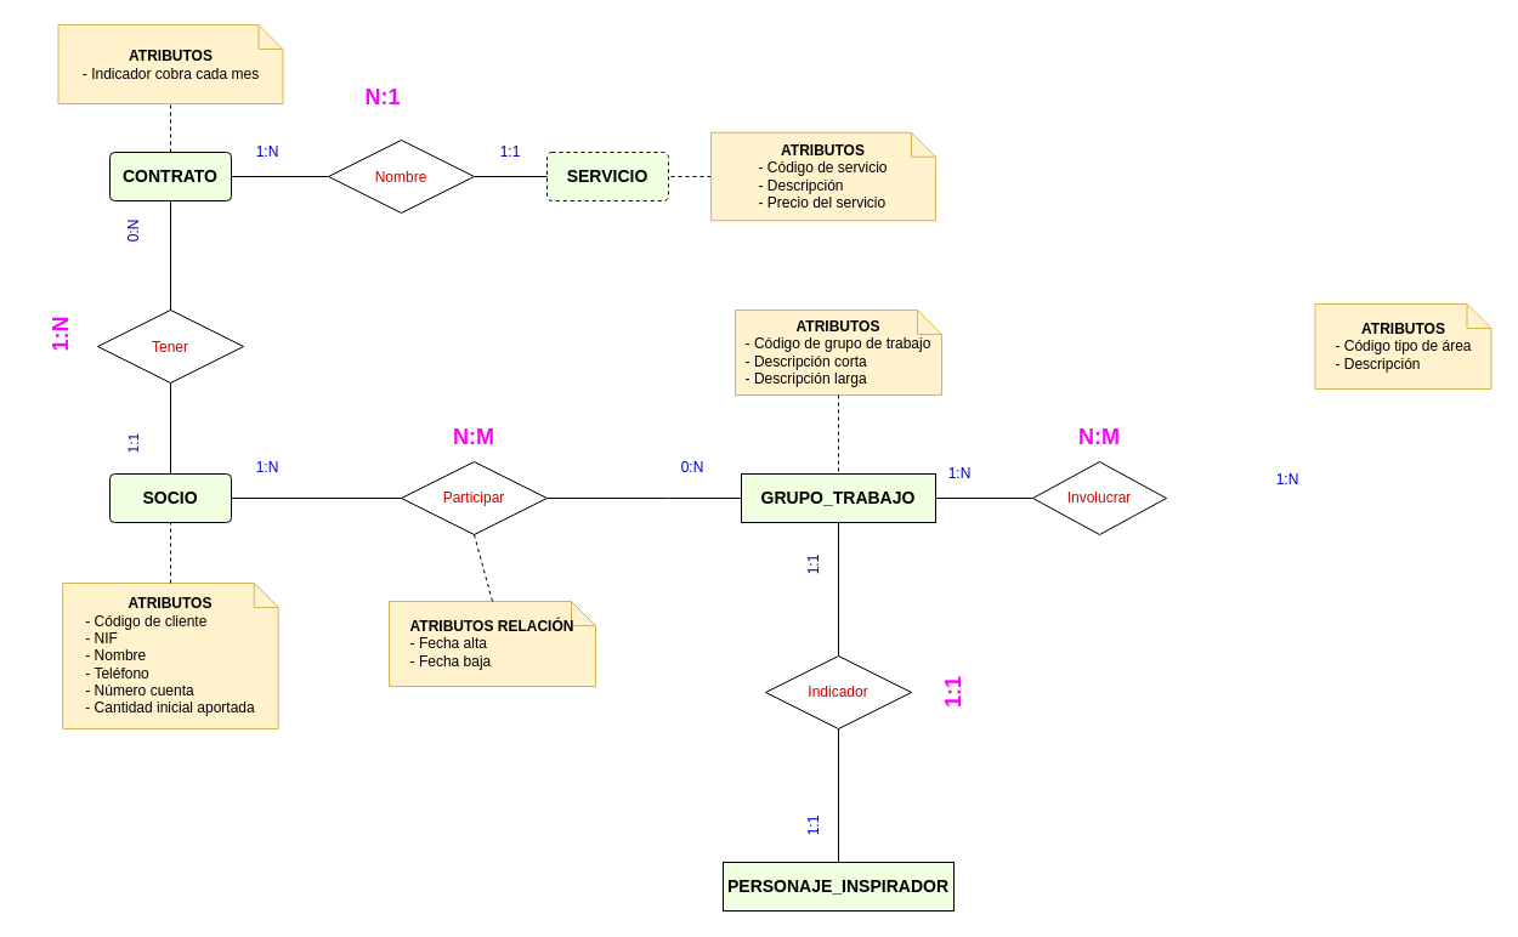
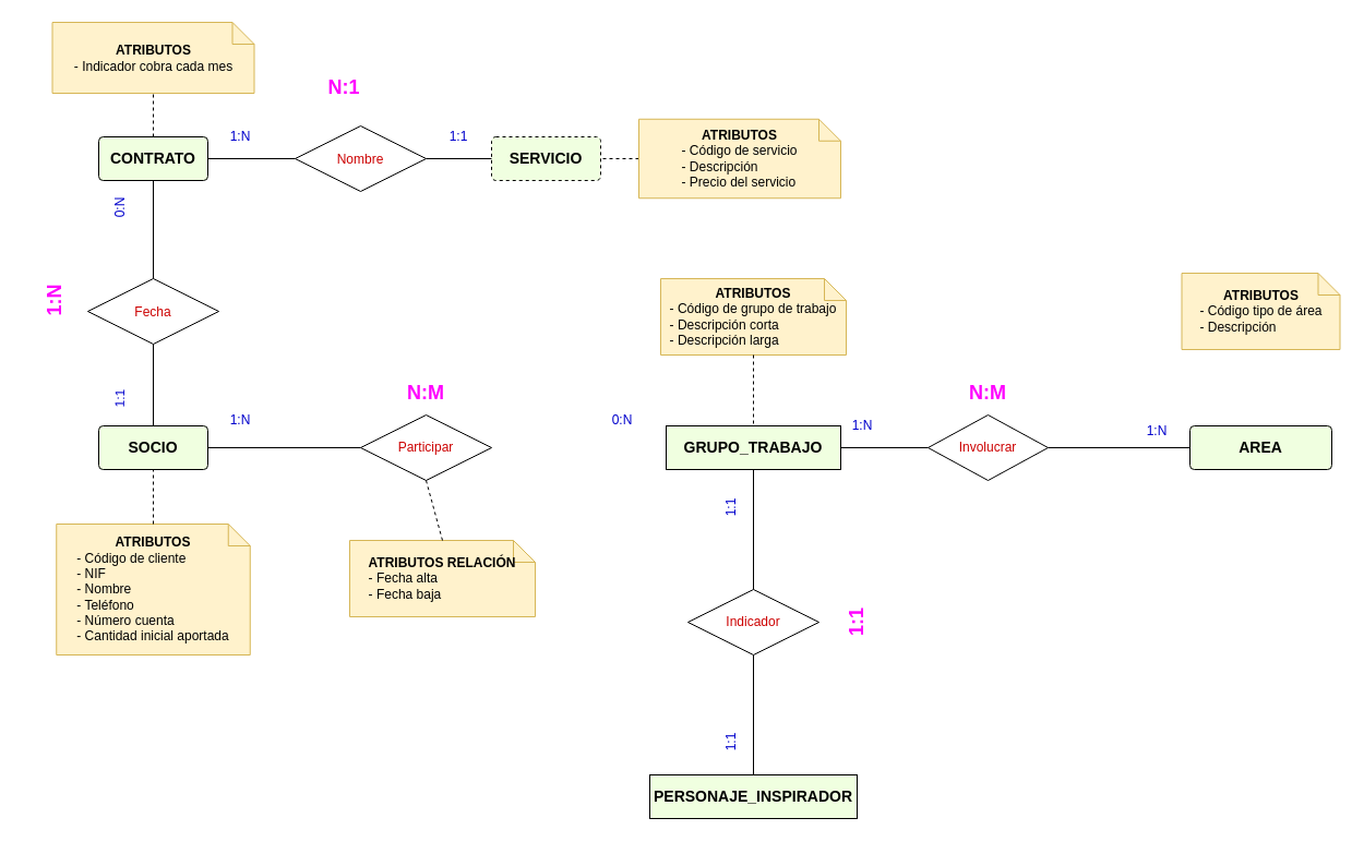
  <mxCell id="0" />
  <mxCell id="1" parent="0" />
  <mxCell id="2" value="&lt;font style=&quot;font-size: 14px&quot;&gt;&lt;b&gt;GRUPO_TRABAJO&lt;/b&gt;&lt;/font&gt;" style="rounded=1;arcSize=0;whiteSpace=wrap;html=1;align=center;fillColor=#F0FFE0;" parent="1" vertex="1"><mxGeometry x="610" y="390" width="160" height="40" as="geometry" /></mxCell>
  <mxCell id="3" value="&lt;font style=&quot;font-size: 14px&quot;&gt;&lt;b&gt;SERVICIO&lt;/b&gt;&lt;/font&gt;" style="rounded=1;arcSize=10;whiteSpace=wrap;html=1;align=center;fillColor=#F0FFE0;dashed=1;" parent="1" vertex="1"><mxGeometry x="450" y="125" width="100" height="40" as="geometry" /></mxCell>
  <mxCell id="4" value="&lt;b&gt;&lt;font style=&quot;font-size: 14px&quot;&gt;SOCIO&lt;/font&gt;&lt;/b&gt;" style="rounded=1;arcSize=10;whiteSpace=wrap;html=1;align=center;fillColor=#F0FFE0;" parent="1" vertex="1"><mxGeometry x="90" y="390" width="100" height="40" as="geometry" /></mxCell>
+ <mxCell id="5" value="&lt;b&gt;&lt;font style=&quot;font-size: 14px&quot;&gt;AREA&lt;/font&gt;&lt;/b&gt;" style="rounded=1;arcSize=10;whiteSpace=wrap;html=1;align=center;fillColor=#F0FFE0;" parent="1" vertex="1"><mxGeometry x="1090" y="390" width="130" height="40" as="geometry" /></mxCell>
  <mxCell id="6" value="&lt;font color=&quot;#cc0000&quot;&gt;Participar&lt;/font&gt;" style="shape=rhombus;perimeter=rhombusPerimeter;whiteSpace=wrap;html=1;align=center;" parent="1" vertex="1"><mxGeometry x="330" y="380" width="120" height="60" as="geometry" /></mxCell>
- <mxCell id="7" value="&lt;font style=&quot;font-size: 12px&quot; color=&quot;#cc0000&quot;&gt;Tener&lt;/font&gt;" style="shape=rhombus;perimeter=rhombusPerimeter;whiteSpace=wrap;html=1;align=center;fontSize=14;" parent="1" vertex="1"><mxGeometry x="80" y="255" width="120" height="60" as="geometry" /></mxCell>
+ <mxCell id="7" value="&lt;font style=&quot;font-size: 12px&quot; color=&quot;#cc0000&quot;&gt;Fecha&lt;/font&gt;" style="shape=rhombus;perimeter=rhombusPerimeter;whiteSpace=wrap;html=1;align=center;fontSize=14;" parent="1" vertex="1"><mxGeometry x="80" y="255" width="120" height="60" as="geometry" /></mxCell>
  <mxCell id="8" value="&lt;font color=&quot;#cc0000&quot;&gt;Involucrar&lt;/font&gt;" style="shape=rhombus;perimeter=rhombusPerimeter;whiteSpace=wrap;html=1;align=center;fontSize=12;" parent="1" vertex="1"><mxGeometry x="850" y="380" width="110" height="60" as="geometry" /></mxCell>
  <mxCell id="9" value="" style="endArrow=none;html=1;rounded=0;fontSize=12;fontColor=#CC0000;exitX=0.5;exitY=0;exitDx=0;exitDy=0;" parent="1" source="4" target="7" edge="1"><mxGeometry width="50" height="50" relative="1" as="geometry"><mxPoint x="850" y="380" as="sourcePoint" /><mxPoint x="900" y="330" as="targetPoint" /><Array as="points" /></mxGeometry></mxCell>
- <mxCell id="10" value="" style="endArrow=none;html=1;rounded=0;fontSize=12;fontColor=#CC0000;entryX=0;entryY=0.5;entryDx=0;entryDy=0;exitX=1;exitY=0.5;exitDx=0;exitDy=0;" parent="1" source="6" target="2" edge="1"><mxGeometry width="50" height="50" relative="1" as="geometry"><mxPoint x="470" y="500" as="sourcePoint" /><mxPoint x="520" y="450" as="targetPoint" /><Array as="points"><mxPoint x="550" y="410" /></Array></mxGeometry></mxCell>
  <mxCell id="11" value="" style="endArrow=none;html=1;rounded=0;fontSize=12;fontColor=#CC0000;exitX=0;exitY=0.5;exitDx=0;exitDy=0;entryX=1;entryY=0.5;entryDx=0;entryDy=0;" parent="1" source="6" target="4" edge="1"><mxGeometry width="50" height="50" relative="1" as="geometry"><mxPoint x="430" y="260" as="sourcePoint" /><mxPoint x="510" y="230" as="targetPoint" /></mxGeometry></mxCell>
  <mxCell id="12" value="" style="endArrow=none;html=1;rounded=0;fontSize=12;fontColor=#CC0000;entryX=0;entryY=0.5;entryDx=0;entryDy=0;exitX=1;exitY=0.5;exitDx=0;exitDy=0;" parent="1" source="39" target="3" edge="1"><mxGeometry width="50" height="50" relative="1" as="geometry"><mxPoint x="310" y="180" as="sourcePoint" /><mxPoint x="920" y="86" as="targetPoint" /></mxGeometry></mxCell>
+ <mxCell id="13" value="" style="endArrow=none;html=1;rounded=0;fontSize=12;fontColor=#CC0000;exitX=1;exitY=0.5;exitDx=0;exitDy=0;entryX=0;entryY=0.5;entryDx=0;entryDy=0;" parent="1" source="8" target="5" edge="1"><mxGeometry width="50" height="50" relative="1" as="geometry"><mxPoint x="1519" y="340" as="sourcePoint" /><mxPoint x="1569" y="290" as="targetPoint" /></mxGeometry></mxCell>
  <mxCell id="14" value="" style="endArrow=none;html=1;rounded=0;fontSize=12;fontColor=#CC0000;entryX=1;entryY=0.5;entryDx=0;entryDy=0;exitX=0;exitY=0.5;exitDx=0;exitDy=0;" parent="1" source="8" target="2" edge="1"><mxGeometry width="50" height="50" relative="1" as="geometry"><mxPoint x="923" y="410" as="sourcePoint" /><mxPoint x="610" y="510" as="targetPoint" /></mxGeometry></mxCell>
  <mxCell id="15" value="&lt;font style=&quot;font-size: 18px&quot; color=&quot;#ff00ff&quot;&gt;&lt;b&gt;N:M&lt;/b&gt;&lt;/font&gt;" style="text;html=1;strokeColor=none;fillColor=none;align=center;verticalAlign=middle;whiteSpace=wrap;rounded=0;fontSize=12;fontColor=#CC0000;" parent="1" vertex="1"><mxGeometry x="360" y="345" width="60" height="30" as="geometry" /></mxCell>
  <mxCell id="16" value="&lt;font color=&quot;#ff00ff&quot; style=&quot;font-size: 18px&quot;&gt;&lt;b&gt;1:N&lt;/b&gt;&lt;/font&gt;" style="text;html=1;strokeColor=none;fillColor=none;align=center;verticalAlign=middle;whiteSpace=wrap;rounded=0;fontSize=12;fontColor=#CC0000;rotation=-90;" parent="1" vertex="1"><mxGeometry x="20" y="260" width="60" height="30" as="geometry" /></mxCell>
  <mxCell id="17" value="&lt;font style=&quot;font-size: 18px&quot; color=&quot;#ff00ff&quot;&gt;&lt;b&gt;N:M&lt;/b&gt;&lt;/font&gt;" style="text;html=1;strokeColor=none;fillColor=none;align=center;verticalAlign=middle;whiteSpace=wrap;rounded=0;fontSize=12;fontColor=#CC0000;" parent="1" vertex="1"><mxGeometry x="875" y="345" width="60" height="30" as="geometry" /></mxCell>
  <mxCell id="18" value="&lt;font color=&quot;#cc0000&quot;&gt;Indicador&lt;/font&gt;" style="shape=rhombus;perimeter=rhombusPerimeter;whiteSpace=wrap;html=1;align=center;" parent="1" vertex="1"><mxGeometry x="630" y="540" width="120" height="60" as="geometry" /></mxCell>
  <mxCell id="19" value="&lt;font style=&quot;font-size: 14px&quot;&gt;&lt;b&gt;PERSONAJE_INSPIRADOR&lt;/b&gt;&lt;/font&gt;" style="rounded=1;arcSize=0;whiteSpace=wrap;html=1;align=center;fillColor=#F0FFE0;" parent="1" vertex="1"><mxGeometry x="595" y="710" width="190" height="40" as="geometry" /></mxCell>
  <mxCell id="20" value="" style="endArrow=none;html=1;rounded=0;entryX=0.5;entryY=1;entryDx=0;entryDy=0;exitX=0.5;exitY=0;exitDx=0;exitDy=0;" parent="1" source="19" target="18" edge="1"><mxGeometry width="50" height="50" relative="1" as="geometry"><mxPoint x="500" y="779" as="sourcePoint" /><mxPoint x="550" y="729" as="targetPoint" /></mxGeometry></mxCell>
  <mxCell id="21" value="" style="endArrow=none;html=1;rounded=0;entryX=0.5;entryY=1;entryDx=0;entryDy=0;exitX=0.5;exitY=0;exitDx=0;exitDy=0;" parent="1" source="18" target="2" edge="1"><mxGeometry width="50" height="50" relative="1" as="geometry"><mxPoint x="530" y="550" as="sourcePoint" /><mxPoint x="580" y="500" as="targetPoint" /></mxGeometry></mxCell>
  <mxCell id="22" value="&lt;font color=&quot;#ff00ff&quot; style=&quot;font-size: 18px&quot;&gt;&lt;b&gt;1:1&lt;/b&gt;&lt;/font&gt;" style="text;html=1;strokeColor=none;fillColor=none;align=center;verticalAlign=middle;whiteSpace=wrap;rounded=0;fontSize=12;fontColor=#CC0000;rotation=-90;" parent="1" vertex="1"><mxGeometry x="755" y="555" width="60" height="30" as="geometry" /></mxCell>
  <mxCell id="23" value="&lt;font color=&quot;#0000cc&quot;&gt;1:N&lt;/font&gt;" style="text;html=1;strokeColor=none;fillColor=none;align=center;verticalAlign=middle;whiteSpace=wrap;rounded=0;fontSize=12;fontColor=#CC0000;" parent="1" vertex="1"><mxGeometry x="190" y="370" width="60" height="30" as="geometry" /></mxCell>
  <mxCell id="24" value="&lt;font color=&quot;#0000cc&quot;&gt;0:N&lt;/font&gt;" style="text;html=1;strokeColor=none;fillColor=none;align=center;verticalAlign=middle;whiteSpace=wrap;rounded=0;fontSize=12;fontColor=#CC0000;" parent="1" vertex="1"><mxGeometry x="540" y="370" width="60" height="30" as="geometry" /></mxCell>
  <mxCell id="25" value="&lt;font color=&quot;#0000cc&quot;&gt;1:1&lt;/font&gt;" style="text;html=1;strokeColor=none;fillColor=none;align=center;verticalAlign=middle;whiteSpace=wrap;rounded=0;fontSize=12;fontColor=#CC0000;rotation=-89;" parent="1" vertex="1"><mxGeometry x="80" y="350" width="60" height="30" as="geometry" /></mxCell>
  <mxCell id="26" value="&lt;font color=&quot;#0000cc&quot;&gt;0:N&lt;/font&gt;" style="text;html=1;strokeColor=none;fillColor=none;align=center;verticalAlign=middle;whiteSpace=wrap;rounded=0;fontSize=12;fontColor=#CC0000;rotation=-90;" parent="1" vertex="1"><mxGeometry x="80" y="175" width="60" height="30" as="geometry" /></mxCell>
  <mxCell id="27" value="&lt;font color=&quot;#0000cc&quot;&gt;1:N&lt;/font&gt;" style="text;html=1;strokeColor=none;fillColor=none;align=center;verticalAlign=middle;whiteSpace=wrap;rounded=0;fontSize=12;fontColor=#CC0000;" parent="1" vertex="1"><mxGeometry x="1030" y="380" width="60" height="30" as="geometry" /></mxCell>
  <mxCell id="28" value="&lt;font color=&quot;#0000cc&quot;&gt;1:1&lt;/font&gt;" style="text;html=1;strokeColor=none;fillColor=none;align=center;verticalAlign=middle;whiteSpace=wrap;rounded=0;fontSize=12;fontColor=#CC0000;rotation=-90;" parent="1" vertex="1"><mxGeometry x="640" y="450" width="60" height="30" as="geometry" /></mxCell>
  <mxCell id="29" value="&lt;font color=&quot;#0000cc&quot;&gt;1:1&lt;/font&gt;" style="text;html=1;strokeColor=none;fillColor=none;align=center;verticalAlign=middle;whiteSpace=wrap;rounded=0;fontSize=12;fontColor=#CC0000;rotation=-90;" parent="1" vertex="1"><mxGeometry x="640" y="665" width="60" height="30" as="geometry" /></mxCell>
  <mxCell id="30" value="&lt;div style=&quot;text-align: left&quot;&gt;&lt;/div&gt;&lt;b style=&quot;text-align: left&quot;&gt;ATRIBUTOS&lt;/b&gt;&lt;div style=&quot;text-align: left&quot;&gt;&lt;span&gt;- Código de cliente&lt;/span&gt;&lt;/div&gt;&lt;div style=&quot;text-align: left&quot;&gt;&lt;span&gt;- NIF&lt;/span&gt;&lt;/div&gt;&lt;div style=&quot;text-align: left&quot;&gt;&lt;span&gt;- Nombre&lt;/span&gt;&lt;/div&gt;&lt;div style=&quot;text-align: left&quot;&gt;&lt;span&gt;- Teléfono&lt;/span&gt;&lt;/div&gt;&lt;div style=&quot;text-align: left&quot;&gt;&lt;span&gt;- Número cuenta&lt;/span&gt;&lt;/div&gt;&lt;div style=&quot;text-align: left&quot;&gt;&lt;span&gt;- Cantidad inicial aportada&lt;/span&gt;&lt;/div&gt;" style="shape=note;size=20;whiteSpace=wrap;html=1;fillColor=#fff2cc;strokeColor=#d6b656;" parent="1" vertex="1"><mxGeometry x="51.25" y="480" width="177.5" height="120" as="geometry" /></mxCell>
  <mxCell id="31" value="" style="endArrow=none;dashed=1;html=1;rounded=0;entryX=0.5;entryY=1;entryDx=0;entryDy=0;exitX=0.5;exitY=0;exitDx=0;exitDy=0;exitPerimeter=0;" parent="1" source="30" target="4" edge="1"><mxGeometry width="50" height="50" relative="1" as="geometry"><mxPoint x="250" y="530" as="sourcePoint" /><mxPoint x="300" y="480" as="targetPoint" /></mxGeometry></mxCell>
  <mxCell id="32" value="&lt;div style=&quot;text-align: left&quot;&gt;&lt;/div&gt;&lt;b style=&quot;text-align: left&quot;&gt;ATRIBUTOS&lt;/b&gt;&lt;div style=&quot;text-align: left&quot;&gt;&lt;span&gt;- Código de grupo de trabajo&lt;/span&gt;&lt;/div&gt;&lt;div style=&quot;text-align: left&quot;&gt;&lt;span&gt;- Descripción corta&lt;/span&gt;&lt;/div&gt;&lt;div style=&quot;text-align: left&quot;&gt;&lt;span&gt;- Descripción larga&lt;/span&gt;&lt;/div&gt;" style="shape=note;size=20;whiteSpace=wrap;html=1;fillColor=#fff2cc;strokeColor=#d6b656;" parent="1" vertex="1"><mxGeometry x="605" y="255" width="170" height="70" as="geometry" /></mxCell>
  <mxCell id="33" value="&lt;div style=&quot;text-align: left&quot;&gt;&lt;/div&gt;&lt;b style=&quot;text-align: left&quot;&gt;ATRIBUTOS&lt;/b&gt;&lt;div style=&quot;text-align: left&quot;&gt;&lt;span&gt;- Código tipo de área&lt;/span&gt;&lt;/div&gt;&lt;div style=&quot;text-align: left&quot;&gt;&lt;span&gt;- Descripción&lt;/span&gt;&lt;/div&gt;" style="shape=note;size=20;whiteSpace=wrap;html=1;fillColor=#fff2cc;strokeColor=#d6b656;" parent="1" vertex="1"><mxGeometry x="1082.5" y="250" width="145" height="70" as="geometry" /></mxCell>
  <mxCell id="34" value="" style="endArrow=none;dashed=1;html=1;rounded=0;exitX=0.5;exitY=1;exitDx=0;exitDy=0;exitPerimeter=0;" parent="1" source="32" target="2" edge="1"><mxGeometry width="50" height="50" relative="1" as="geometry"><mxPoint x="410" y="540" as="sourcePoint" /><mxPoint x="460" y="490" as="targetPoint" /></mxGeometry></mxCell>
  <mxCell id="35" value="" style="endArrow=none;dashed=1;html=1;rounded=0;exitX=0;exitY=0.5;exitDx=0;exitDy=0;exitPerimeter=0;entryX=1;entryY=0.5;entryDx=0;entryDy=0;" parent="1" source="36" target="3" edge="1"><mxGeometry width="50" height="50" relative="1" as="geometry"><mxPoint x="550" y="130" as="sourcePoint" /><mxPoint x="710" y="26" as="targetPoint" /></mxGeometry></mxCell>
  <mxCell id="36" value="&lt;div style=&quot;text-align: left&quot;&gt;&lt;/div&gt;&lt;span style=&quot;color: rgba(0 , 0 , 0 , 0) ; font-family: monospace ; font-size: 0px&quot;&gt;%3CmxGraphModel%3E%3Croot%3E%3CmxCell%20id%3D%220%22%2F%3E%3CmxCell%20id%3D%221%22%20parent%3D%220%22%2F%3E%3CmxCell%20id%3D%222%22%20value%3D%22%22%20style%3D%22endArrow%3Dnone%3Bhtml%3D1%3Brounded%3D0%3BexitX%3D0.5%3BexitY%3D0%3BexitDx%3D0%3BexitDy%3D0%3BentryX%3D0.5%3BentryY%3D1%3BentryDx%3D0%3BentryDy%3D0%3B%22%20edge%3D%221%22%20parent%3D%221%22%3E%3CmxGeometry%20width%3D%2250%22%20height%3D%2250%22%20relative%3D%221%22%20as%3D%22geometry%22%3E%3CmxPoint%20x%3D%22-250%22%20y%3D%22385%22%20as%3D%22sourcePoint%22%2F%3E%3CmxPoint%20x%3D%22-250%22%20y%3D%22295%22%20as%3D%22targetPoint%22%2F%3E%3C%2FmxGeometry%3E%3C%2FmxCell%3E%3C%2Froot%3E%3C%2FmxGraphModel%3E&lt;/span&gt;&lt;b style=&quot;text-align: left&quot;&gt;ATRIBUTOS&lt;/b&gt;&lt;div style=&quot;text-align: left&quot;&gt;&lt;span&gt;- Código de servicio&lt;/span&gt;&lt;/div&gt;&lt;div style=&quot;text-align: left&quot;&gt;&lt;span&gt;- Descripción&amp;nbsp;&lt;/span&gt;&lt;/div&gt;&lt;div style=&quot;text-align: left&quot;&gt;&lt;span&gt;- Precio del servicio&lt;/span&gt;&lt;/div&gt;" style="shape=note;size=20;whiteSpace=wrap;html=1;fillColor=#fff2cc;strokeColor=#d6b656;" parent="1" vertex="1"><mxGeometry x="585" y="108.75" width="185" height="72.5" as="geometry" /></mxCell>
  <mxCell id="37" value="&lt;font color=&quot;#0000cc&quot;&gt;1:N&lt;/font&gt;" style="text;html=1;strokeColor=none;fillColor=none;align=center;verticalAlign=middle;whiteSpace=wrap;rounded=0;fontSize=12;fontColor=#CC0000;" parent="1" vertex="1"><mxGeometry x="760" y="375" width="60" height="30" as="geometry" /></mxCell>
  <mxCell id="38" value="&lt;font style=&quot;font-size: 14px&quot;&gt;&lt;b&gt;CONTRATO&lt;/b&gt;&lt;/font&gt;" style="rounded=1;arcSize=10;whiteSpace=wrap;html=1;align=center;fillColor=#F0FFE0;" parent="1" vertex="1"><mxGeometry x="90" y="125" width="100" height="40" as="geometry" /></mxCell>
  <mxCell id="39" value="&lt;font style=&quot;font-size: 12px&quot; color=&quot;#cc0000&quot;&gt;Nombre&lt;/font&gt;" style="shape=rhombus;perimeter=rhombusPerimeter;whiteSpace=wrap;html=1;align=center;fontSize=14;" parent="1" vertex="1"><mxGeometry x="270" y="115" width="120" height="60" as="geometry" /></mxCell>
  <mxCell id="40" value="" style="endArrow=none;html=1;rounded=0;exitX=0.5;exitY=0;exitDx=0;exitDy=0;entryX=0.5;entryY=1;entryDx=0;entryDy=0;" parent="1" source="7" target="38" edge="1"><mxGeometry width="50" height="50" relative="1" as="geometry"><mxPoint x="-60" y="230" as="sourcePoint" /><mxPoint x="-10" y="180" as="targetPoint" /></mxGeometry></mxCell>
  <mxCell id="41" value="" style="endArrow=none;html=1;rounded=0;exitX=0;exitY=0.5;exitDx=0;exitDy=0;entryX=1;entryY=0.5;entryDx=0;entryDy=0;" parent="1" source="39" target="38" edge="1"><mxGeometry width="50" height="50" relative="1" as="geometry"><mxPoint x="150" y="265" as="sourcePoint" /><mxPoint x="150" y="175" as="targetPoint" /></mxGeometry></mxCell>
  <mxCell id="42" value="&lt;div style=&quot;text-align: left&quot;&gt;&lt;/div&gt;&lt;span style=&quot;color: rgba(0 , 0 , 0 , 0) ; font-family: monospace ; font-size: 0px&quot;&gt;%3CmxGraphModel%3E%3Croot%3E%3CmxCell%20id%3D%220%22%2F%3E%3CmxCell%20id%3D%221%22%20parent%3D%220%22%2F%3E%3CmxCell%20id%3D%222%22%20value%3D%22%22%20style%3D%22endArrow%3Dnone%3Bhtml%3D1%3Brounded%3D0%3BexitX%3D0.5%3BexitY%3D0%3BexitDx%3D0%3BexitDy%3D0%3BentryX%3D0.5%3BentryY%3D1%3BentryDx%3D0%3BentryDy%3D0%3B%22%20edge%3D%221%22%20parent%3D%221%22%3E%3CmxGeometry%20width%3D%2250%22%20height%3D%2250%22%20relative%3D%221%22%20as%3D%22geometry%22%3E%3CmxPoint%20x%3D%22-250%22%20y%3D%22385%22%20as%3D%22sourcePoint%22%2F%3E%3CmxPoint%20x%3D%22-250%22%20y%3D%22295%22%20as%3D%22targetPoint%22%2F%3E%3C%2FmxGeometry%3E%3C%2FmxCell%3E%3C%2Froot%3E%3C%2FmxGraphModel%3E&lt;/span&gt;&lt;b style=&quot;text-align: left&quot;&gt;ATRIBUTOS&lt;/b&gt;&lt;div style=&quot;text-align: left&quot;&gt;&lt;span&gt;- Indicador cobra cada mes&lt;/span&gt;&lt;br&gt;&lt;/div&gt;" style="shape=note;size=20;whiteSpace=wrap;html=1;fillColor=#fff2cc;strokeColor=#d6b656;" parent="1" vertex="1"><mxGeometry x="47.5" y="20" width="185" height="65" as="geometry" /></mxCell>
  <mxCell id="43" value="" style="endArrow=none;dashed=1;html=1;rounded=0;exitX=0.5;exitY=0;exitDx=0;exitDy=0;entryX=0.5;entryY=1;entryDx=0;entryDy=0;entryPerimeter=0;" parent="1" source="38" target="42" edge="1"><mxGeometry width="50" height="50" relative="1" as="geometry"><mxPoint x="240" y="260" as="sourcePoint" /><mxPoint x="290" y="210" as="targetPoint" /></mxGeometry></mxCell>
  <mxCell id="44" value="&lt;font color=&quot;#0000cc&quot;&gt;1:1&lt;/font&gt;" style="text;html=1;strokeColor=none;fillColor=none;align=center;verticalAlign=middle;whiteSpace=wrap;rounded=0;fontSize=12;fontColor=#CC0000;" parent="1" vertex="1"><mxGeometry y="110" width="60" height="30" as="geometry" x="390" /></mxCell>
  <mxCell id="45" value="&lt;font color=&quot;#0000cc&quot;&gt;1:N&lt;/font&gt;" style="text;html=1;strokeColor=none;fillColor=none;align=center;verticalAlign=middle;whiteSpace=wrap;rounded=0;fontSize=12;fontColor=#CC0000;" parent="1" vertex="1"><mxGeometry x="190" y="110" width="60" height="30" as="geometry" /></mxCell>
  <mxCell id="46" value="&lt;font color=&quot;#ff00ff&quot; style=&quot;font-size: 18px&quot;&gt;&lt;b&gt;N:1&lt;/b&gt;&lt;/font&gt;" style="text;html=1;strokeColor=none;fillColor=none;align=center;verticalAlign=middle;whiteSpace=wrap;rounded=0;fontSize=12;fontColor=#CC0000;" parent="1" vertex="1"><mxGeometry x="285" y="65" width="60" height="30" as="geometry" /></mxCell>
  <mxCell id="47" value="&lt;div style=&quot;text-align: left&quot;&gt;&lt;/div&gt;&lt;b style=&quot;text-align: left&quot;&gt;ATRIBUTOS RELACIÓN&lt;/b&gt;&lt;div style=&quot;text-align: left&quot;&gt;&lt;span&gt;- Fecha alta&lt;/span&gt;&lt;/div&gt;&lt;div style=&quot;text-align: left&quot;&gt;&lt;span&gt;- Fecha baja&lt;/span&gt;&lt;/div&gt;" style="shape=note;size=20;whiteSpace=wrap;html=1;fillColor=#fff2cc;strokeColor=#d6b656;" vertex="1" parent="1"><mxGeometry x="320" y="495" width="170" height="70" as="geometry" /></mxCell>
  <mxCell id="48" value="" style="endArrow=none;dashed=1;html=1;rounded=0;exitX=0.5;exitY=0;exitDx=0;exitDy=0;exitPerimeter=0;entryX=0.5;entryY=1;entryDx=0;entryDy=0;" edge="1" parent="1" source="47" target="6"><mxGeometry width="50" height="50" relative="1" as="geometry"><mxPoint x="420" y="510" as="sourcePoint" /><mxPoint x="470" y="460" as="targetPoint" /></mxGeometry></mxCell>
